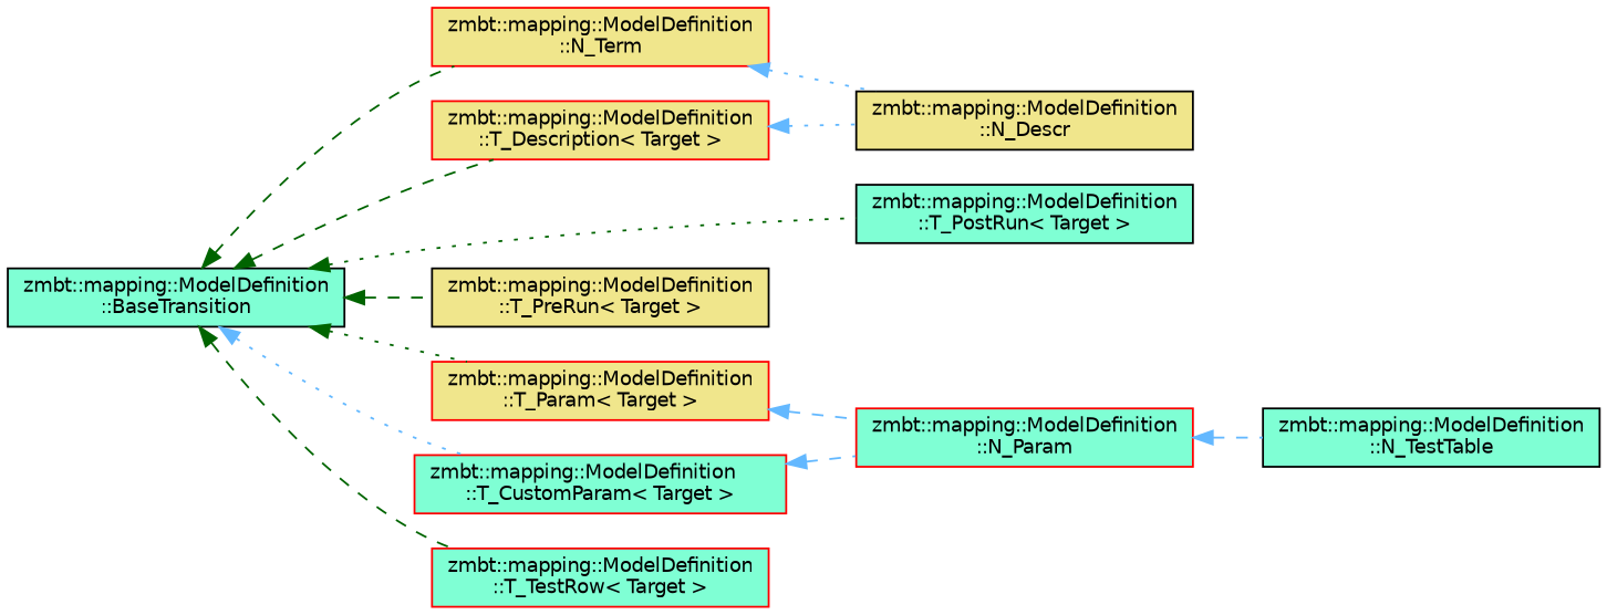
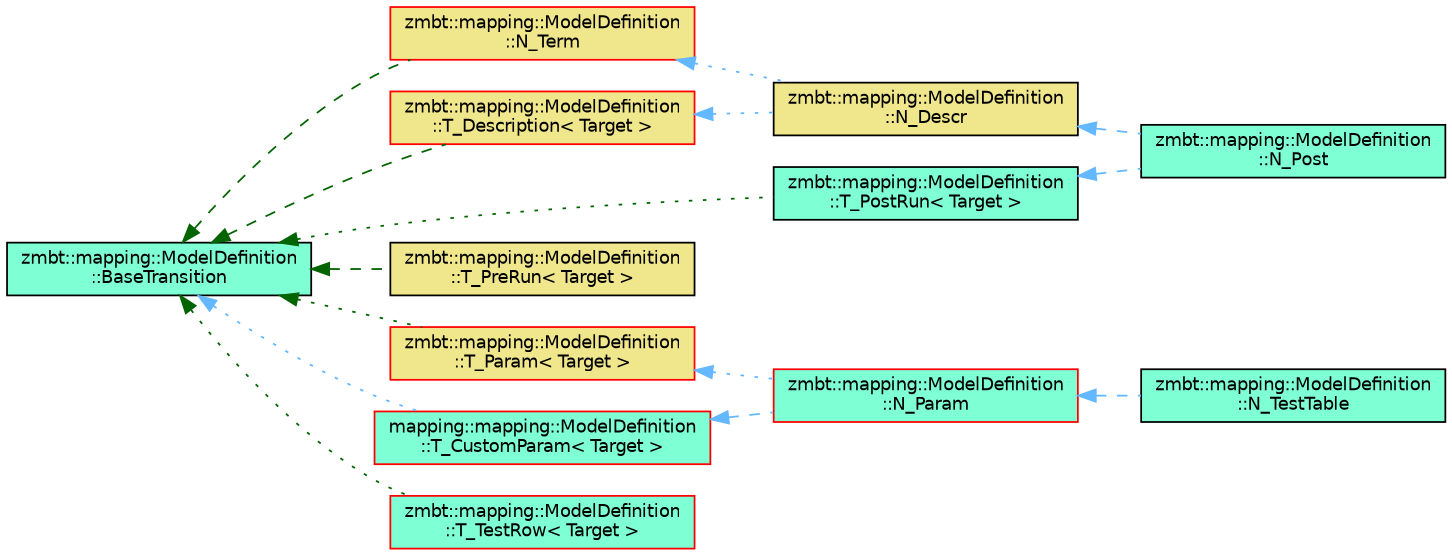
  digraph {
    rankdir=LR
    node [color=black fillcolor=aquamarine fontname=Helvetica fontsize=10 shape=box style=filled]
    edge [color=steelblue1 dir=back fontname=Helvetica fontsize=10 labelfontname=Helvetica labelfontsize=10 style=dashed]
    n1 [fontcolor=black height=0.2 label="zmbt::mapping::ModelDefinition\l::N_TestTable" width=0.4]
    n2 [color=red height=0.2 label="zmbt::mapping::ModelDefinition\l::N_Param" width=0.4]
+   n3 [height=0.2 label="zmbt::mapping::ModelDefinition\l::N_Post" width=0.4]
    n4 [fillcolor=khaki height=0.2 label="zmbt::mapping::ModelDefinition\l::N_Descr" width=0.4]
    n5 [color=red fillcolor=khaki height=0.2 label="zmbt::mapping::ModelDefinition\l::N_Term" width=0.4]
    n6 [height=0.2 label="zmbt::mapping::ModelDefinition\l::BaseTransition" width=0.4]
    n7 [color=red fillcolor=khaki height=0.2 label="zmbt::mapping::ModelDefinition\l::T_Description\< Target \>" width=0.4]
    n8 [height=0.2 label="zmbt::mapping::ModelDefinition\l::T_PostRun\< Target \>" width=0.4]
    n9 [fillcolor=khaki height=0.2 label="zmbt::mapping::ModelDefinition\l::T_PreRun\< Target \>" width=0.4]
    n10 [color=red fillcolor=khaki height=0.2 label="zmbt::mapping::ModelDefinition\l::T_Param\< Target \>" width=0.4]
-   n11 [color=red height=0.2 label="zmbt::mapping::ModelDefinition\l::T_CustomParam\< Target \>" width=0.4]
+   n11 [color=red height=0.2 label="mapping::mapping::ModelDefinition\l::T_CustomParam\< Target \>" width=0.4]
    n12 [color=red height=0.2 label="zmbt::mapping::ModelDefinition\l::T_TestRow\< Target \>" width=0.4]
    n2 -> n1
+   n4 -> n3
    n5 -> n4 [style=dotted]
    n6 -> n5 [color=darkgreen]
    n6 -> n7 [color=darkgreen]
    n6 -> n8 [color=darkgreen style=dotted]
    n6 -> n9 [color=darkgreen]
    n6 -> n10 [color=darkgreen style=dotted]
    n6 -> n11 [style=dotted]
-   n6 -> n12 [color=darkgreen]
+   n6 -> n12 [color=darkgreen style=dotted]
    n7 -> n4 [style=dotted]
-   n10 -> n2
+   n8 -> n3
+   n10 -> n2 [style=dotted]
    n11 -> n2
  }
